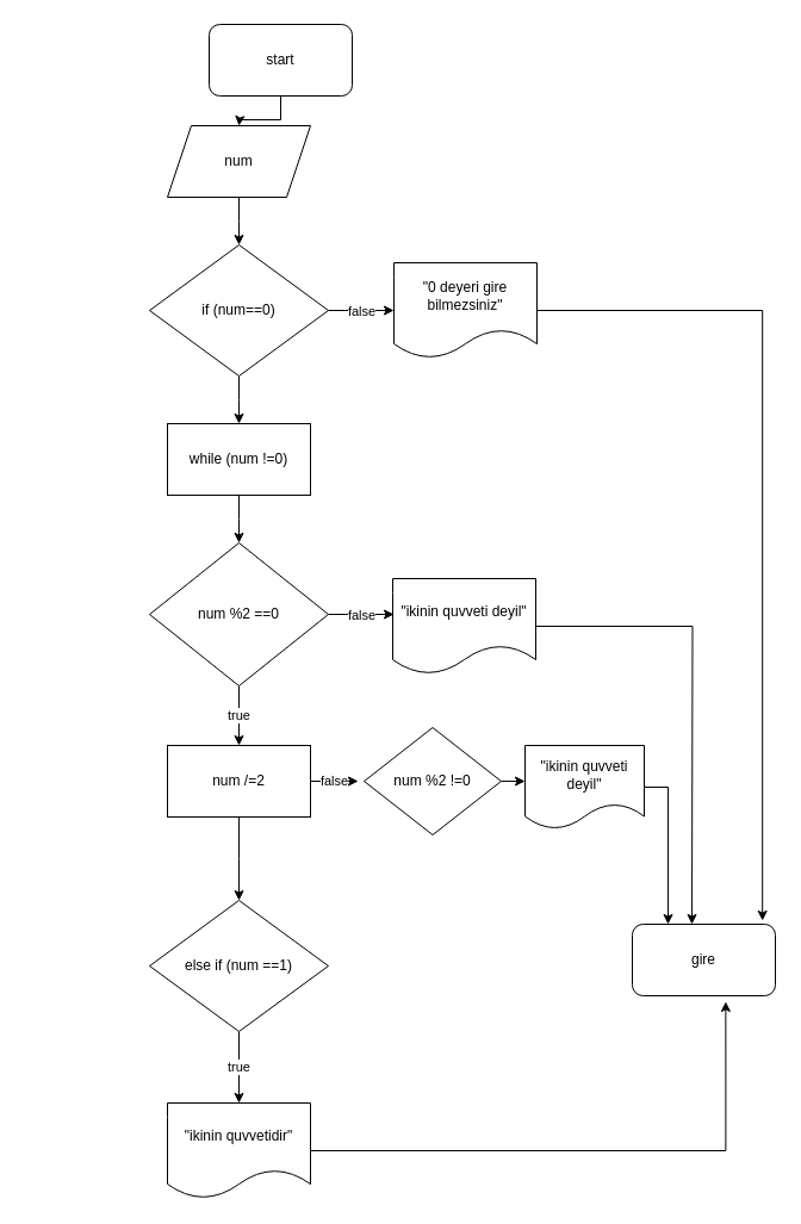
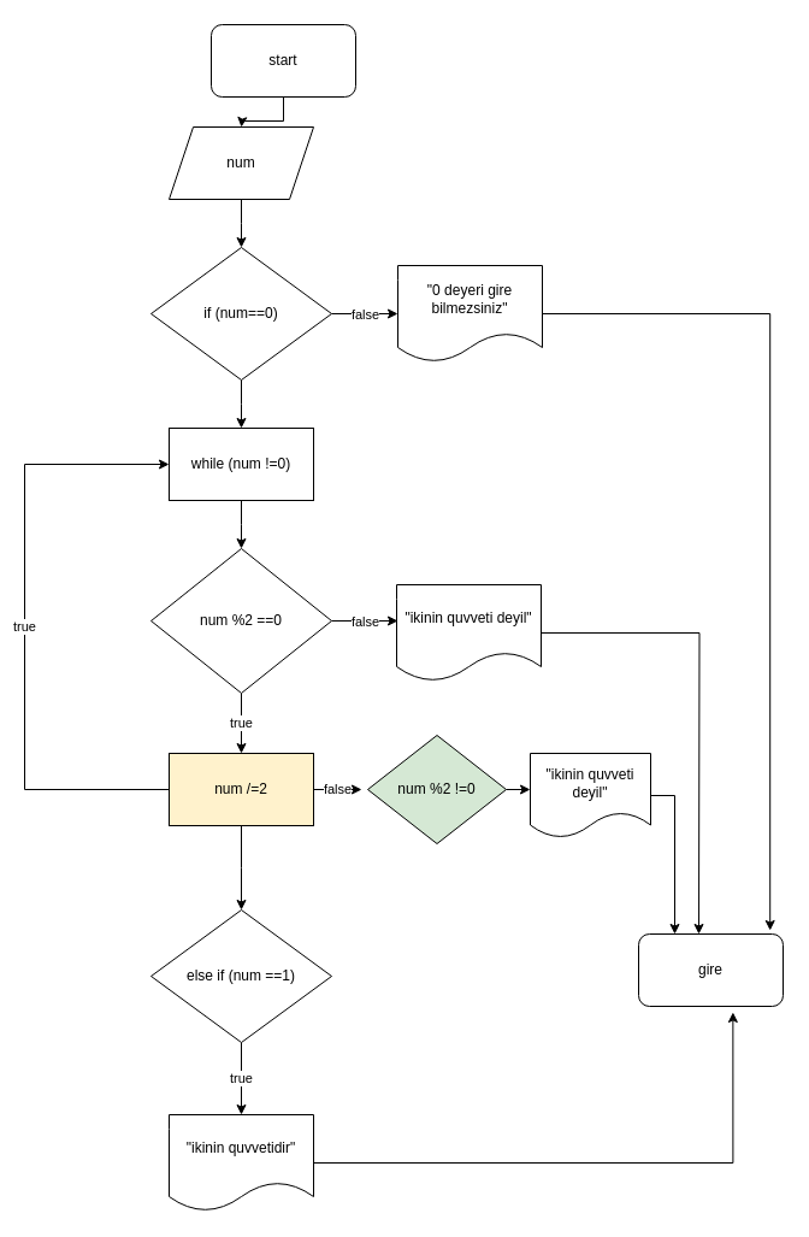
  <mxCell id="0" />
  <mxCell id="1" parent="0" />
  <mxCell id="2" style="edgeStyle=orthogonalEdgeStyle;rounded=0;orthogonalLoop=1;jettySize=auto;html=1;exitX=0.5;exitY=1;exitDx=0;exitDy=0;" edge="1" parent="1" source="3"><mxGeometry relative="1" as="geometry"><mxPoint x="200" y="105" as="targetPoint" /></mxGeometry></mxCell>
  <mxCell id="3" value="start" style="rounded=1;whiteSpace=wrap;html=1;" vertex="1" parent="1"><mxGeometry x="175" y="20" width="120" height="60" as="geometry" /></mxCell>
  <mxCell id="4" style="edgeStyle=orthogonalEdgeStyle;rounded=0;orthogonalLoop=1;jettySize=auto;html=1;" edge="1" parent="1" source="5"><mxGeometry relative="1" as="geometry"><mxPoint x="200" y="205" as="targetPoint" /></mxGeometry></mxCell>
  <mxCell id="5" value="num" style="shape=parallelogram;perimeter=parallelogramPerimeter;whiteSpace=wrap;html=1;fixedSize=1;" vertex="1" parent="1"><mxGeometry x="140" y="105" width="120" height="60" as="geometry" /></mxCell>
  <mxCell id="6" value="false" style="edgeStyle=orthogonalEdgeStyle;rounded=0;orthogonalLoop=1;jettySize=auto;html=1;" edge="1" parent="1" source="8"><mxGeometry relative="1" as="geometry"><mxPoint x="330" y="260" as="targetPoint" /></mxGeometry></mxCell>
  <mxCell id="7" style="edgeStyle=orthogonalEdgeStyle;rounded=0;orthogonalLoop=1;jettySize=auto;html=1;" edge="1" parent="1" source="8"><mxGeometry relative="1" as="geometry"><mxPoint x="200" y="355" as="targetPoint" /></mxGeometry></mxCell>
  <mxCell id="8" value="if (num==0)" style="rhombus;whiteSpace=wrap;html=1;" vertex="1" parent="1"><mxGeometry x="125" y="205" width="150" height="110" as="geometry" /></mxCell>
  <mxCell id="9" style="edgeStyle=orthogonalEdgeStyle;rounded=0;orthogonalLoop=1;jettySize=auto;html=1;exitX=1;exitY=0.5;exitDx=0;exitDy=0;entryX=0.91;entryY=-0.05;entryDx=0;entryDy=0;entryPerimeter=0;" edge="1" parent="1" source="10" target="26"><mxGeometry relative="1" as="geometry" /></mxCell>
  <mxCell id="10" value="&quot;0 deyeri gire bilmezsiniz&quot;" style="shape=document;whiteSpace=wrap;html=1;boundedLbl=1;" vertex="1" parent="1"><mxGeometry x="330" y="220" width="120" height="80" as="geometry" /></mxCell>
  <mxCell id="11" style="edgeStyle=orthogonalEdgeStyle;rounded=0;orthogonalLoop=1;jettySize=auto;html=1;" edge="1" parent="1" source="12"><mxGeometry relative="1" as="geometry"><mxPoint x="200" y="455" as="targetPoint" /></mxGeometry></mxCell>
  <mxCell id="12" value="while (num !=0)" style="rounded=0;whiteSpace=wrap;html=1;" vertex="1" parent="1"><mxGeometry x="140" y="355" width="120" height="60" as="geometry" /></mxCell>
  <mxCell id="13" value="false" style="edgeStyle=orthogonalEdgeStyle;rounded=0;orthogonalLoop=1;jettySize=auto;html=1;" edge="1" parent="1" source="15"><mxGeometry relative="1" as="geometry"><mxPoint x="330" y="515" as="targetPoint" /></mxGeometry></mxCell>
  <mxCell id="14" value="true" style="edgeStyle=orthogonalEdgeStyle;rounded=0;orthogonalLoop=1;jettySize=auto;html=1;exitX=0.5;exitY=1;exitDx=0;exitDy=0;" edge="1" parent="1" source="15"><mxGeometry relative="1" as="geometry"><mxPoint x="200" y="625" as="targetPoint" /></mxGeometry></mxCell>
  <mxCell id="15" value="num %2 ==0" style="rhombus;whiteSpace=wrap;html=1;" vertex="1" parent="1"><mxGeometry x="125" y="455" width="150" height="120" as="geometry" /></mxCell>
  <mxCell id="16" style="edgeStyle=orthogonalEdgeStyle;rounded=0;orthogonalLoop=1;jettySize=auto;html=1;exitX=1;exitY=0.5;exitDx=0;exitDy=0;" edge="1" parent="1" source="17"><mxGeometry relative="1" as="geometry"><mxPoint x="580" y="775" as="targetPoint" /></mxGeometry></mxCell>
  <mxCell id="17" value="&quot;ikinin quvveti deyil&quot;" style="shape=document;whiteSpace=wrap;html=1;boundedLbl=1;" vertex="1" parent="1"><mxGeometry x="329" y="485" width="120" height="80" as="geometry" /></mxCell>
+ <mxCell id="18" value="true" style="edgeStyle=orthogonalEdgeStyle;rounded=0;orthogonalLoop=1;jettySize=auto;html=1;entryX=0;entryY=0.5;entryDx=0;entryDy=0;" edge="1" parent="1" source="21" target="12"><mxGeometry relative="1" as="geometry"><Array as="points"><mxPoint x="20" y="655" /><mxPoint x="20" y="385" /></Array></mxGeometry></mxCell>
  <mxCell id="19" style="edgeStyle=orthogonalEdgeStyle;rounded=0;orthogonalLoop=1;jettySize=auto;html=1;exitX=0.5;exitY=1;exitDx=0;exitDy=0;" edge="1" parent="1" source="21"><mxGeometry relative="1" as="geometry"><mxPoint x="200" y="755" as="targetPoint" /></mxGeometry></mxCell>
  <mxCell id="20" value="false" style="edgeStyle=orthogonalEdgeStyle;rounded=0;orthogonalLoop=1;jettySize=auto;html=1;exitX=1;exitY=0.5;exitDx=0;exitDy=0;" edge="1" parent="1" source="21"><mxGeometry relative="1" as="geometry"><mxPoint x="300" y="655" as="targetPoint" /></mxGeometry></mxCell>
- <mxCell id="21" value="num /=2" style="rounded=0;whiteSpace=wrap;html=1;" vertex="1" parent="1"><mxGeometry x="140" y="625" width="120" height="60" as="geometry" /></mxCell>
+ <mxCell id="21" value="num /=2" style="rounded=0;whiteSpace=wrap;html=1;fillColor=#fff2cc;" vertex="1" parent="1"><mxGeometry x="140" y="625" width="120" height="60" as="geometry" /></mxCell>
  <mxCell id="22" value="true" style="edgeStyle=orthogonalEdgeStyle;rounded=0;orthogonalLoop=1;jettySize=auto;html=1;" edge="1" parent="1" source="23"><mxGeometry relative="1" as="geometry"><mxPoint x="200" y="925" as="targetPoint" /></mxGeometry></mxCell>
  <mxCell id="23" value="else if (num ==1)" style="rhombus;whiteSpace=wrap;html=1;" vertex="1" parent="1"><mxGeometry x="125" y="755" width="150" height="110" as="geometry" /></mxCell>
  <mxCell id="24" style="edgeStyle=orthogonalEdgeStyle;rounded=0;orthogonalLoop=1;jettySize=auto;html=1;exitX=1;exitY=0.5;exitDx=0;exitDy=0;entryX=0.653;entryY=1.083;entryDx=0;entryDy=0;entryPerimeter=0;" edge="1" parent="1" source="25" target="26"><mxGeometry relative="1" as="geometry"><Array as="points"><mxPoint x="608" y="965" /></Array></mxGeometry></mxCell>
  <mxCell id="25" value="&quot;ikinin quvvetidir&quot;" style="shape=document;whiteSpace=wrap;html=1;boundedLbl=1;" vertex="1" parent="1"><mxGeometry x="140" y="925" width="120" height="80" as="geometry" /></mxCell>
  <mxCell id="26" value="gire" style="rounded=1;whiteSpace=wrap;html=1;" vertex="1" parent="1"><mxGeometry x="530" y="775" width="120" height="60" as="geometry" /></mxCell>
  <mxCell id="27" style="edgeStyle=orthogonalEdgeStyle;rounded=0;orthogonalLoop=1;jettySize=auto;html=1;" edge="1" parent="1" source="28"><mxGeometry relative="1" as="geometry"><mxPoint x="440" y="655" as="targetPoint" /></mxGeometry></mxCell>
- <mxCell id="28" value="num %2 !=0" style="rhombus;whiteSpace=wrap;html=1;" vertex="1" parent="1"><mxGeometry x="305" y="610" width="115" height="90" as="geometry" /></mxCell>
+ <mxCell id="28" value="num %2 !=0" style="rhombus;whiteSpace=wrap;html=1;fillColor=#d5e8d4;" vertex="1" parent="1"><mxGeometry x="305" y="610" width="115" height="90" as="geometry" /></mxCell>
  <mxCell id="29" style="edgeStyle=orthogonalEdgeStyle;rounded=0;orthogonalLoop=1;jettySize=auto;html=1;exitX=1;exitY=0.5;exitDx=0;exitDy=0;entryX=0.25;entryY=0;entryDx=0;entryDy=0;" edge="1" parent="1" source="30" target="26"><mxGeometry relative="1" as="geometry" /></mxCell>
  <mxCell id="30" value="&quot;ikinin quvveti deyil&quot;" style="shape=document;whiteSpace=wrap;html=1;boundedLbl=1;" vertex="1" parent="1"><mxGeometry x="440" y="625" width="100" height="70" as="geometry" /></mxCell>
